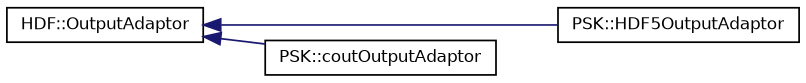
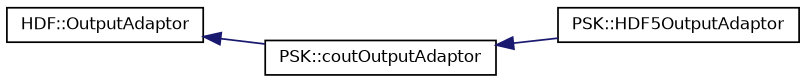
  digraph {
    rankdir=LR
    node [color=black fillcolor=white fontname=Helvetica fontsize=10 shape=record style=filled]
    edge [color=midnightblue dir=back fontname=Helvetica fontsize=10 labelfontname=Helvetica labelfontsize=10 style=solid]
    n1 [height=0.2 label="HDF::OutputAdaptor" width=0.4]
    n2 [height=0.2 label="PSK::HDF5OutputAdaptor" width=0.4]
    n3 [height=0.2 label="PSK::coutOutputAdaptor" width=0.4]
-   n1 -> n2
+   n3 -> n2
    n1 -> n3
  }
